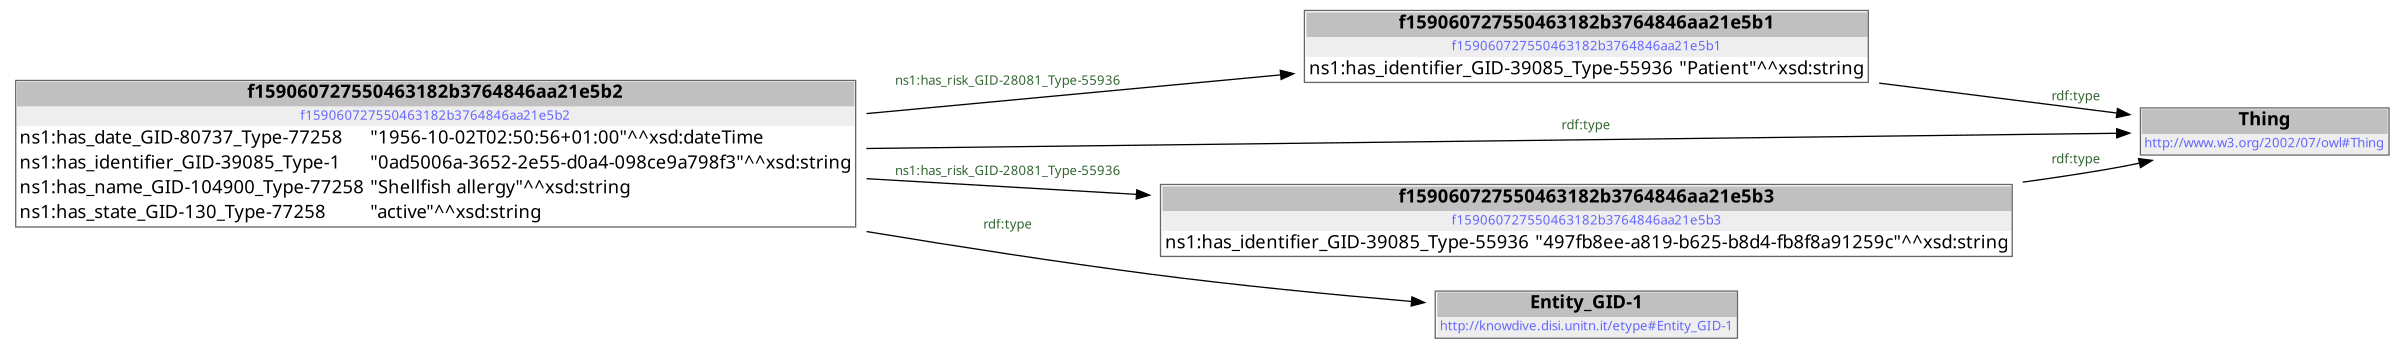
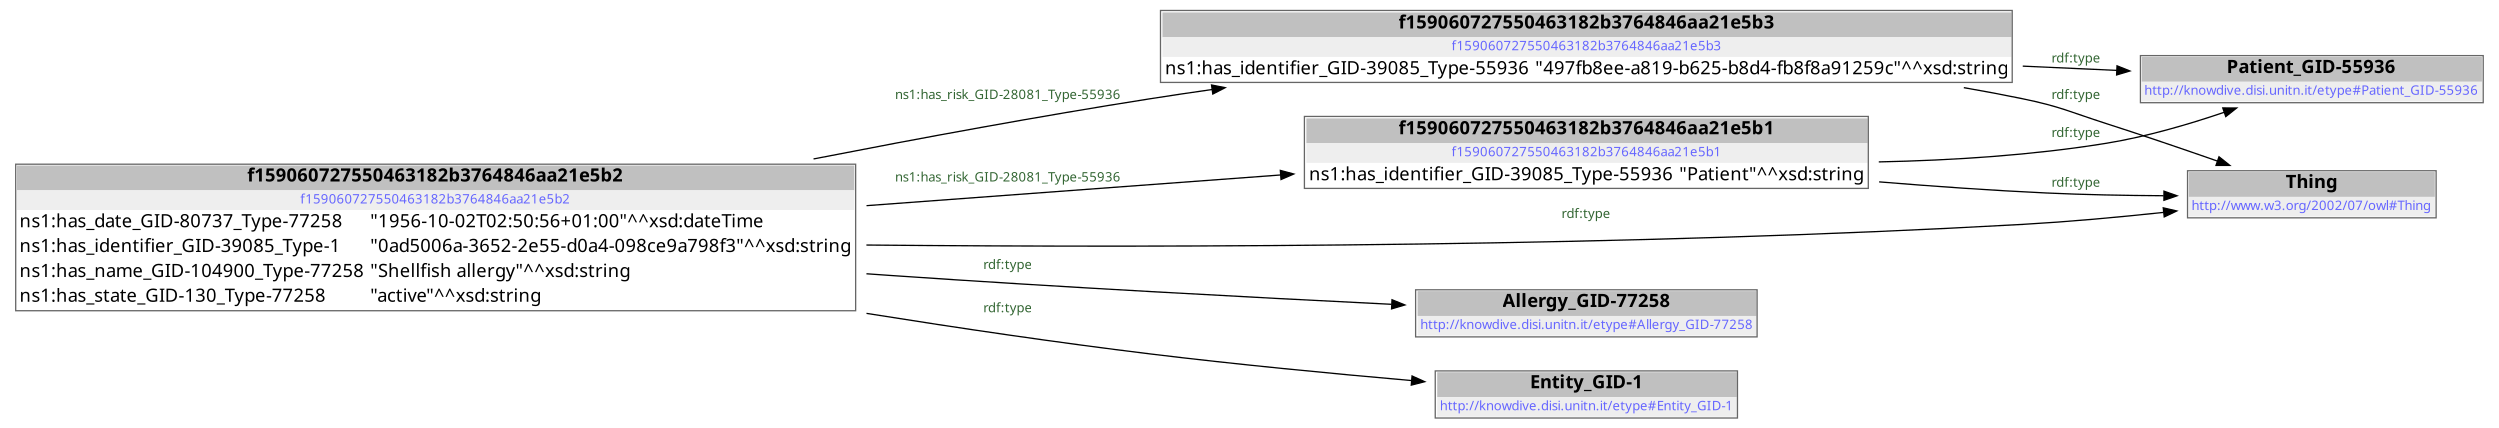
  digraph {
    fontname="Noto Sans"
    rankdir=LR
    node [color=black fontname="Noto Sans" shape=none]
    edge [color=BLACK fontname="Noto Sans"]
    n1 [label=< <table color='#666666' cellborder='0' cellspacing='0' border='1'><tr><td colspan='2' bgcolor='grey'><B>f159060727550463182b3764846aa21e5b1</B></td></tr><tr><td href='f159060727550463182b3764846aa21e5b1' bgcolor='#eeeeee' colspan='2'><font point-size='10' color='#6666ff'>f159060727550463182b3764846aa21e5b1</font></td></tr><tr><td align='left'>ns1:has_identifier_GID-39085_Type-55936</td><td align='left'>&quot;Patient&quot;^^xsd:string</td></tr></table> >]
    n2 [label=< <table color='#666666' cellborder='0' cellspacing='0' border='1'><tr><td colspan='2' bgcolor='grey'><B>Thing</B></td></tr><tr><td href='http://www.w3.org/2002/07/owl#Thing' bgcolor='#eeeeee' colspan='2'><font point-size='10' color='#6666ff'>http://www.w3.org/2002/07/owl#Thing</font></td></tr></table> >]
+   n3 [label=< <table color='#666666' cellborder='0' cellspacing='0' border='1'><tr><td colspan='2' bgcolor='grey'><B>Patient_GID-55936</B></td></tr><tr><td href='http://knowdive.disi.unitn.it/etype#Patient_GID-55936' bgcolor='#eeeeee' colspan='2'><font point-size='10' color='#6666ff'>http://knowdive.disi.unitn.it/etype#Patient_GID-55936</font></td></tr></table> >]
    n4 [label=< <table color='#666666' cellborder='0' cellspacing='0' border='1'><tr><td colspan='2' bgcolor='grey'><B>f159060727550463182b3764846aa21e5b3</B></td></tr><tr><td href='f159060727550463182b3764846aa21e5b3' bgcolor='#eeeeee' colspan='2'><font point-size='10' color='#6666ff'>f159060727550463182b3764846aa21e5b3</font></td></tr><tr><td align='left'>ns1:has_identifier_GID-39085_Type-55936</td><td align='left'>&quot;497fb8ee-a819-b625-b8d4-fb8f8a91259c&quot;^^xsd:string</td></tr></table> >]
    n5 [label=< <table color='#666666' cellborder='0' cellspacing='0' border='1'><tr><td colspan='2' bgcolor='grey'><B>f159060727550463182b3764846aa21e5b2</B></td></tr><tr><td href='f159060727550463182b3764846aa21e5b2' bgcolor='#eeeeee' colspan='2'><font point-size='10' color='#6666ff'>f159060727550463182b3764846aa21e5b2</font></td></tr><tr><td align='left'>ns1:has_date_GID-80737_Type-77258</td><td align='left'>&quot;1956-10-02T02:50:56+01:00&quot;^^xsd:dateTime</td></tr><tr><td align='left'>ns1:has_identifier_GID-39085_Type-1</td><td align='left'>&quot;0ad5006a-3652-2e55-d0a4-098ce9a798f3&quot;^^xsd:string</td></tr><tr><td align='left'>ns1:has_name_GID-104900_Type-77258</td><td align='left'>&quot;Shellfish allergy&quot;^^xsd:string</td></tr><tr><td align='left'>ns1:has_state_GID-130_Type-77258</td><td align='left'>&quot;active&quot;^^xsd:string</td></tr></table> >]
+   n6 [label=< <table color='#666666' cellborder='0' cellspacing='0' border='1'><tr><td colspan='2' bgcolor='grey'><B>Allergy_GID-77258</B></td></tr><tr><td href='http://knowdive.disi.unitn.it/etype#Allergy_GID-77258' bgcolor='#eeeeee' colspan='2'><font point-size='10' color='#6666ff'>http://knowdive.disi.unitn.it/etype#Allergy_GID-77258</font></td></tr></table> >]
    n7 [label=< <table color='#666666' cellborder='0' cellspacing='0' border='1'><tr><td colspan='2' bgcolor='grey'><B>Entity_GID-1</B></td></tr><tr><td href='http://knowdive.disi.unitn.it/etype#Entity_GID-1' bgcolor='#eeeeee' colspan='2'><font point-size='10' color='#6666ff'>http://knowdive.disi.unitn.it/etype#Entity_GID-1</font></td></tr></table> >]
    n1 -> n2 [label=< <font point-size='10' color='#336633'>rdf:type</font> >]
+   n1 -> n3 [label=< <font point-size='10' color='#336633'>rdf:type</font> >]
    n4 -> n2 [label=< <font point-size='10' color='#336633'>rdf:type</font> >]
+   n4 -> n3 [label=< <font point-size='10' color='#336633'>rdf:type</font> >]
    n5 -> n1 [label=< <font point-size='10' color='#336633'>ns1:has_risk_GID-28081_Type-55936</font> >]
    n5 -> n2 [label=< <font point-size='10' color='#336633'>rdf:type</font> >]
    n5 -> n4 [label=< <font point-size='10' color='#336633'>ns1:has_risk_GID-28081_Type-55936</font> >]
+   n5 -> n6 [label=< <font point-size='10' color='#336633'>rdf:type</font> >]
    n5 -> n7 [label=< <font point-size='10' color='#336633'>rdf:type</font> >]
  }
